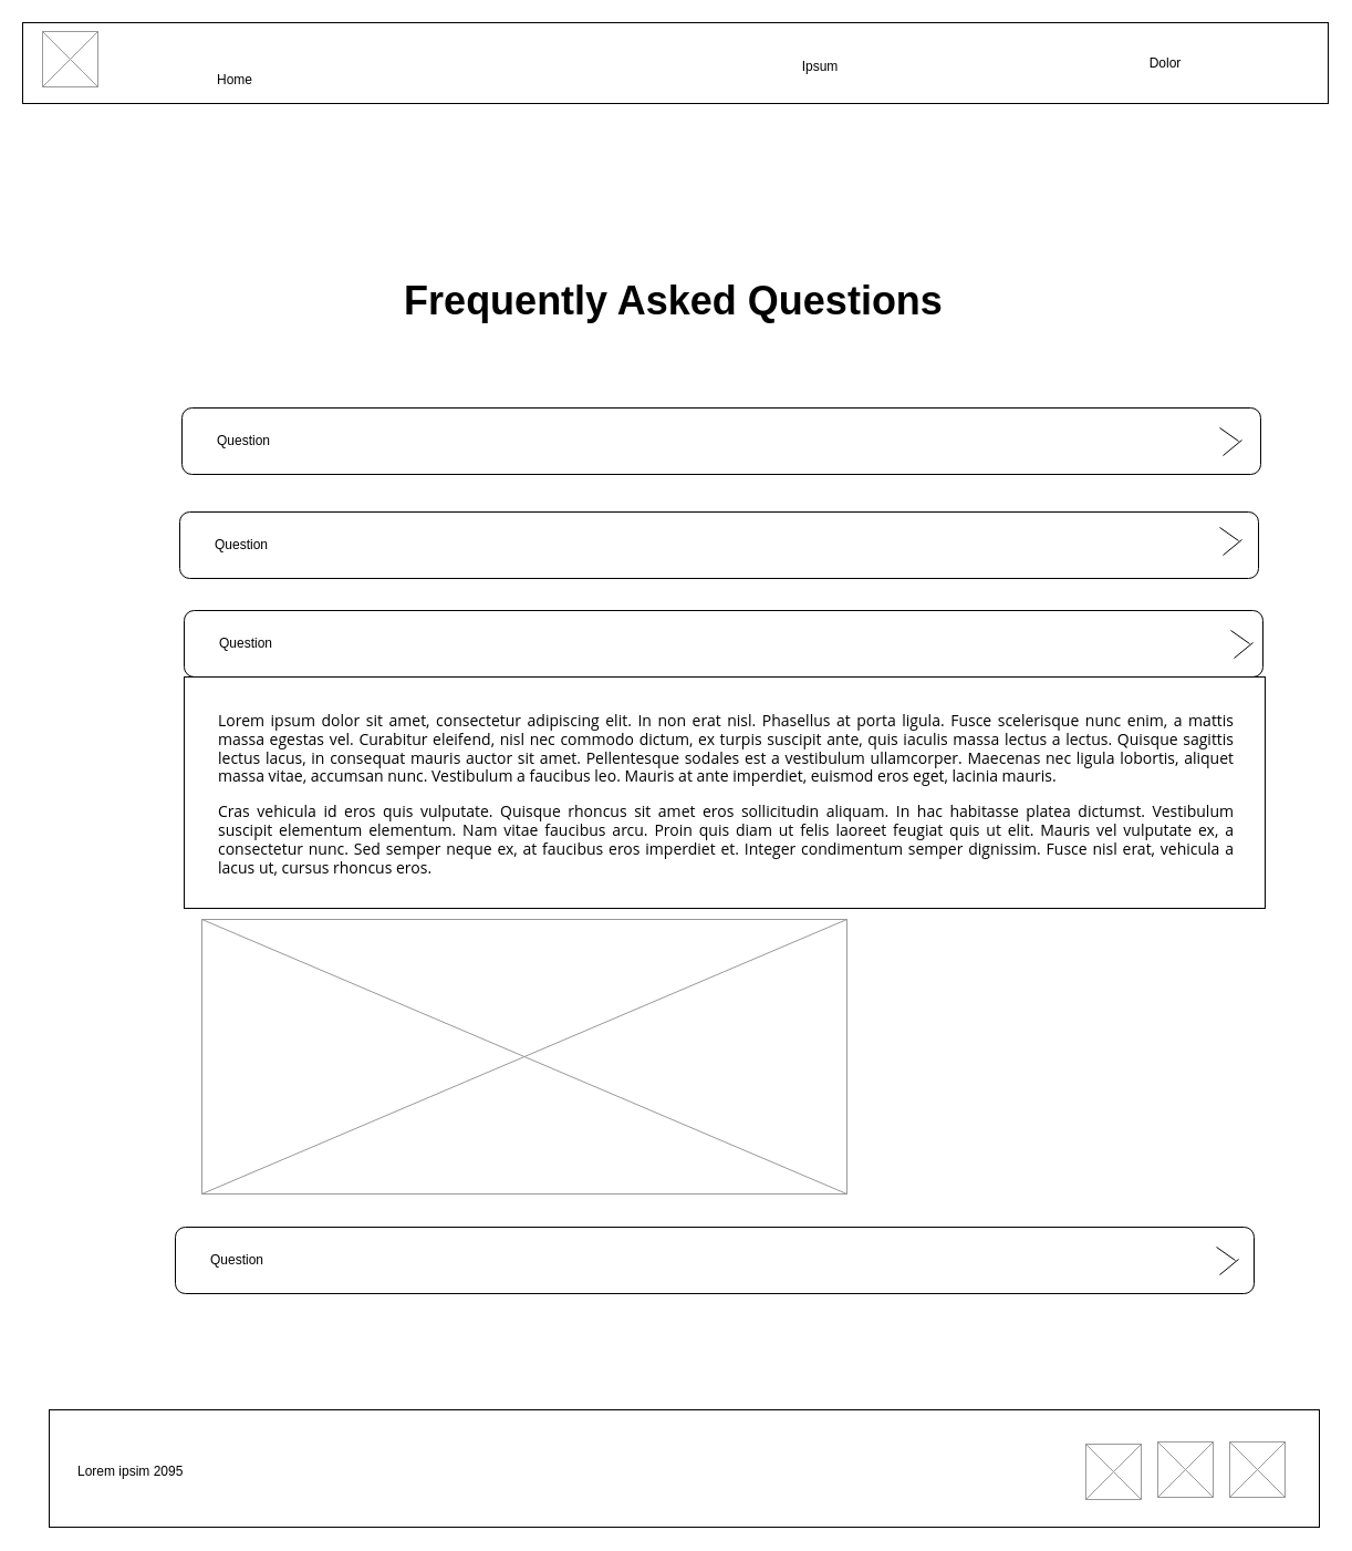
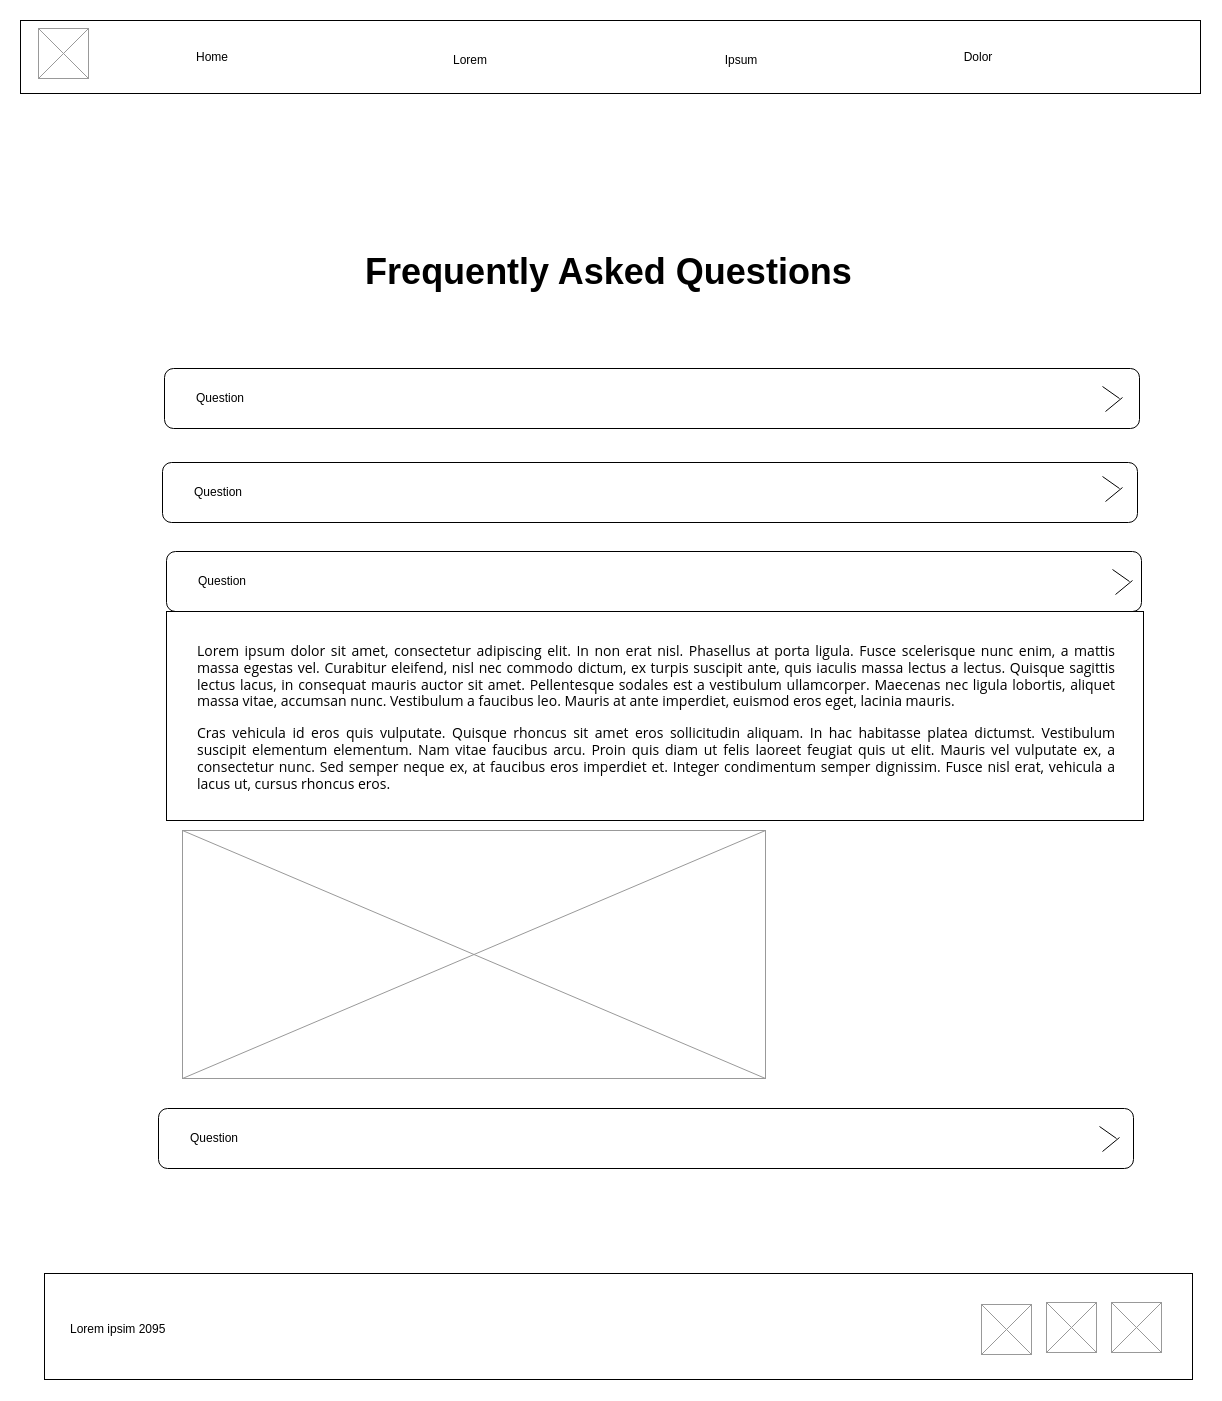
  <mxCell id="0" />
  <mxCell id="1" parent="0" />
  <mxCell id="2" value="" style="rounded=0;whiteSpace=wrap;html=1;" vertex="1" parent="1"><mxGeometry x="20" y="20" width="1180" height="73" as="geometry" /></mxCell>
  <mxCell id="3" value="" style="verticalLabelPosition=bottom;shadow=0;dashed=0;align=center;html=1;verticalAlign=top;strokeWidth=1;shape=mxgraph.mockup.graphics.simpleIcon;strokeColor=#999999;fontSize=16;" vertex="1" parent="1"><mxGeometry x="38" y="28" width="50" height="50" as="geometry" /></mxCell>
- <mxCell id="4" value="Home" style="text;html=1;strokeColor=none;fillColor=none;align=center;verticalAlign=middle;whiteSpace=wrap;rounded=0;" vertex="1" parent="1"><mxGeometry x="182" y="57" width="60" height="30" as="geometry" /></mxCell>
+ <mxCell id="4" value="Home" style="text;html=1;strokeColor=none;fillColor=none;align=center;verticalAlign=middle;whiteSpace=wrap;rounded=0;" vertex="1" parent="1"><mxGeometry x="182" y="42" width="60" height="30" as="geometry" /></mxCell>
+ <mxCell id="5" value="Lorem" style="text;html=1;strokeColor=none;fillColor=none;align=center;verticalAlign=middle;whiteSpace=wrap;rounded=0;" vertex="1" parent="1"><mxGeometry x="440" y="45" width="60" height="30" as="geometry" /></mxCell>
  <mxCell id="6" value="Ipsum" style="text;html=1;strokeColor=none;fillColor=none;align=center;verticalAlign=middle;whiteSpace=wrap;rounded=0;" vertex="1" parent="1"><mxGeometry x="711" y="45" width="60" height="30" as="geometry" /></mxCell>
- <mxCell id="7" value="Dolor" style="text;html=1;strokeColor=none;fillColor=none;align=center;verticalAlign=middle;whiteSpace=wrap;rounded=0;" vertex="1" parent="1"><mxGeometry x="1023" y="42" width="60" height="30" as="geometry" /></mxCell>
+ <mxCell id="7" value="Dolor" style="text;html=1;strokeColor=none;fillColor=none;align=center;verticalAlign=middle;whiteSpace=wrap;rounded=0;" vertex="1" parent="1"><mxGeometry x="948" y="42" width="60" height="30" as="geometry" /></mxCell>
  <mxCell id="8" value="Frequently Asked Questions" style="text;html=1;strokeColor=none;fillColor=none;align=center;verticalAlign=middle;whiteSpace=wrap;rounded=0;fontSize=36;fontStyle=1" vertex="1" parent="1"><mxGeometry x="21" y="220" width="1175" height="101" as="geometry" /></mxCell>
  <mxCell id="9" value="" style="group" vertex="1" connectable="0" parent="1"><mxGeometry x="164" y="368" width="975" height="60" as="geometry" /></mxCell>
  <mxCell id="10" value="&amp;nbsp; &amp;nbsp; &amp;nbsp; &amp;nbsp; &amp;nbsp;Question" style="rounded=1;whiteSpace=wrap;html=1;align=left;" vertex="1" parent="9"><mxGeometry width="975" height="60" as="geometry" /></mxCell>
  <mxCell id="11" value="" style="group;rotation=90;" vertex="1" connectable="0" parent="9"><mxGeometry x="922" y="15" width="41" height="30" as="geometry" /></mxCell>
  <mxCell id="12" value="" style="endArrow=none;html=1;rounded=0;" edge="1" parent="11"><mxGeometry width="50" height="50" relative="1" as="geometry"><mxPoint x="16" y="3" as="sourcePoint" /><mxPoint x="33" y="15" as="targetPoint" /></mxGeometry></mxCell>
  <mxCell id="13" value="" style="endArrow=none;html=1;rounded=0;" edge="1" parent="11"><mxGeometry width="50" height="50" relative="1" as="geometry"><mxPoint x="19" y="28" as="sourcePoint" /><mxPoint x="36" y="14" as="targetPoint" /></mxGeometry></mxCell>
  <mxCell id="14" value="&amp;nbsp; &amp;nbsp; &amp;nbsp; &amp;nbsp; &amp;nbsp;Question" style="rounded=1;whiteSpace=wrap;html=1;align=left;" vertex="1" parent="1"><mxGeometry x="162" y="462" width="975" height="60" as="geometry" /></mxCell>
  <mxCell id="15" value="&amp;nbsp; &amp;nbsp; &amp;nbsp; &amp;nbsp; &amp;nbsp;Question" style="rounded=1;whiteSpace=wrap;html=1;align=left;" vertex="1" parent="1"><mxGeometry x="166" y="551" width="975" height="60" as="geometry" /></mxCell>
  <mxCell id="16" value="" style="group;rotation=90;" vertex="1" connectable="0" parent="1"><mxGeometry x="1096" y="566" width="41" height="30" as="geometry" /></mxCell>
  <mxCell id="17" value="" style="endArrow=none;html=1;rounded=0;" edge="1" parent="16"><mxGeometry width="50" height="50" relative="1" as="geometry"><mxPoint x="16" y="3" as="sourcePoint" /><mxPoint x="33" y="15" as="targetPoint" /></mxGeometry></mxCell>
  <mxCell id="18" value="" style="endArrow=none;html=1;rounded=0;" edge="1" parent="16"><mxGeometry width="50" height="50" relative="1" as="geometry"><mxPoint x="19" y="28" as="sourcePoint" /><mxPoint x="36" y="14" as="targetPoint" /></mxGeometry></mxCell>
  <mxCell id="19" value="" style="group;rotation=90;" vertex="1" connectable="0" parent="1"><mxGeometry x="1086" y="473" width="41" height="30" as="geometry" /></mxCell>
  <mxCell id="20" value="" style="endArrow=none;html=1;rounded=0;" edge="1" parent="19"><mxGeometry width="50" height="50" relative="1" as="geometry"><mxPoint x="16" y="3" as="sourcePoint" /><mxPoint x="33" y="15" as="targetPoint" /></mxGeometry></mxCell>
  <mxCell id="21" value="" style="endArrow=none;html=1;rounded=0;" edge="1" parent="19"><mxGeometry width="50" height="50" relative="1" as="geometry"><mxPoint x="19" y="28" as="sourcePoint" /><mxPoint x="36" y="14" as="targetPoint" /></mxGeometry></mxCell>
  <mxCell id="22" value="" style="whiteSpace=wrap;html=1;" vertex="1" parent="1"><mxGeometry x="166" y="611" width="977" height="209" as="geometry" /></mxCell>
  <mxCell id="23" value="&lt;h1&gt;&lt;div style=&quot;margin: 0px; padding: 0px; text-align: justify; color: rgb(0, 0, 0); font-family: &amp;quot;Open Sans&amp;quot;, Arial, sans-serif; font-size: 14px; font-weight: 400; background-color: rgb(255, 255, 255);&quot; id=&quot;lipsum&quot;&gt;&lt;p style=&quot;margin: 0px 0px 15px; padding: 0px;&quot;&gt;Lorem ipsum dolor sit amet, consectetur adipiscing elit. In non erat nisl. Phasellus at porta ligula. Fusce scelerisque nunc enim, a mattis massa egestas vel. Curabitur eleifend, nisl nec commodo dictum, ex turpis suscipit ante, quis iaculis massa lectus a lectus. Quisque sagittis lectus lacus, in consequat mauris auctor sit amet. Pellentesque sodales est a vestibulum ullamcorper. Maecenas nec ligula lobortis, aliquet massa vitae, accumsan nunc. Vestibulum a faucibus leo. Mauris at ante imperdiet, euismod eros eget, lacinia mauris.&lt;/p&gt;&lt;p style=&quot;margin: 0px 0px 15px; padding: 0px;&quot;&gt;Cras vehicula id eros quis vulputate. Quisque rhoncus sit amet eros sollicitudin aliquam. In hac habitasse platea dictumst. Vestibulum suscipit elementum elementum. Nam vitae faucibus arcu. Proin quis diam ut felis laoreet feugiat quis ut elit. Mauris vel vulputate ex, a consectetur nunc. Sed semper neque ex, at faucibus eros imperdiet et. Integer condimentum semper dignissim. Fusce nisl erat, vehicula a lacus ut, cursus rhoncus eros.&lt;/p&gt;&lt;div&gt;&lt;br&gt;&lt;/div&gt;&lt;/div&gt;&lt;/h1&gt;" style="text;html=1;strokeColor=none;fillColor=none;spacing=5;spacingTop=-20;whiteSpace=wrap;overflow=hidden;rounded=0;" vertex="1" parent="1"><mxGeometry x="192" y="637" width="926" height="171" as="geometry" /></mxCell>
  <mxCell id="24" value="" style="verticalLabelPosition=bottom;shadow=0;dashed=0;align=center;html=1;verticalAlign=top;strokeWidth=1;shape=mxgraph.mockup.graphics.simpleIcon;strokeColor=#999999;" vertex="1" parent="1"><mxGeometry x="182" y="830" width="583" height="248" as="geometry" /></mxCell>
  <mxCell id="25" value="&amp;nbsp; &amp;nbsp; &amp;nbsp; &amp;nbsp; &amp;nbsp;Question" style="rounded=1;whiteSpace=wrap;html=1;align=left;" vertex="1" parent="1"><mxGeometry x="158" y="1108" width="975" height="60" as="geometry" /></mxCell>
  <mxCell id="26" value="" style="group;rotation=90;" vertex="1" connectable="0" parent="1"><mxGeometry x="1083" y="1123" width="41" height="30" as="geometry" /></mxCell>
  <mxCell id="27" value="" style="endArrow=none;html=1;rounded=0;" edge="1" parent="26"><mxGeometry width="50" height="50" relative="1" as="geometry"><mxPoint x="16" y="3" as="sourcePoint" /><mxPoint x="33" y="15" as="targetPoint" /></mxGeometry></mxCell>
  <mxCell id="28" value="" style="endArrow=none;html=1;rounded=0;" edge="1" parent="26"><mxGeometry width="50" height="50" relative="1" as="geometry"><mxPoint x="19" y="28" as="sourcePoint" /><mxPoint x="36" y="14" as="targetPoint" /></mxGeometry></mxCell>
  <mxCell id="29" value="" style="rounded=0;whiteSpace=wrap;html=1;" vertex="1" parent="1"><mxGeometry x="44" y="1273" width="1148" height="106" as="geometry" /></mxCell>
  <mxCell id="30" value="" style="verticalLabelPosition=bottom;shadow=0;dashed=0;align=center;html=1;verticalAlign=top;strokeWidth=1;shape=mxgraph.mockup.graphics.simpleIcon;strokeColor=#999999;" vertex="1" parent="1"><mxGeometry x="1111" y="1302" width="50" height="50" as="geometry" /></mxCell>
  <mxCell id="31" value="" style="verticalLabelPosition=bottom;shadow=0;dashed=0;align=center;html=1;verticalAlign=top;strokeWidth=1;shape=mxgraph.mockup.graphics.simpleIcon;strokeColor=#999999;" vertex="1" parent="1"><mxGeometry x="1046" y="1302" width="50" height="50" as="geometry" /></mxCell>
  <mxCell id="32" value="" style="verticalLabelPosition=bottom;shadow=0;dashed=0;align=center;html=1;verticalAlign=top;strokeWidth=1;shape=mxgraph.mockup.graphics.simpleIcon;strokeColor=#999999;" vertex="1" parent="1"><mxGeometry x="981" y="1304" width="50" height="50" as="geometry" /></mxCell>
  <mxCell id="33" value="Lorem ipsim 2095" style="text;html=1;strokeColor=none;fillColor=none;align=left;verticalAlign=middle;whiteSpace=wrap;rounded=0;" vertex="1" parent="1"><mxGeometry x="68" y="1314" width="193" height="30" as="geometry" /></mxCell>
